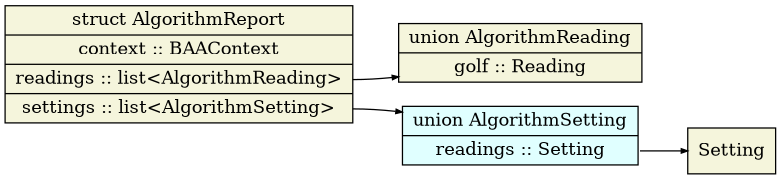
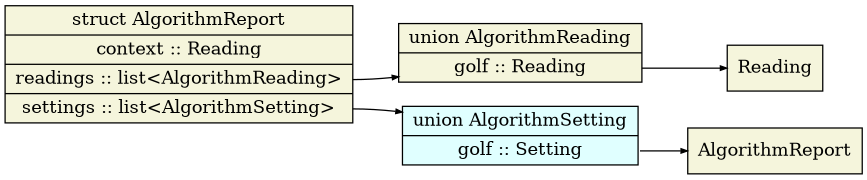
  digraph {
    rankdir=LR
    node [fillcolor=beige shape=record style=filled]
    edge [arrowsize=0.5 tailport=field_golf]
    n1 [label="union AlgorithmReading|<field_golf>golf :: Reading"]
-   n3 [fillcolor=lightcyan label="union AlgorithmSetting|<field_golf>readings :: Setting"]
-   Setting
-   n5 [label="struct AlgorithmReport|<field_context>context :: BAAContext|<field_readings>readings :: list\<AlgorithmReading\>|<field_settings>settings :: list\<AlgorithmSetting\>"]
+   Reading
+   n3 [fillcolor=lightcyan label="union AlgorithmSetting|<field_golf>golf :: Setting"]
+   Setting [label=AlgorithmReport]
+   n5 [label="struct AlgorithmReport|<field_context>context :: Reading|<field_readings>readings :: list\<AlgorithmReading\>|<field_settings>settings :: list\<AlgorithmSetting\>"]
+   n1 -> Reading
    n3 -> Setting
    n5 -> n1 [tailport=field_readings]
    n5 -> n3 [tailport=field_settings]
  }
